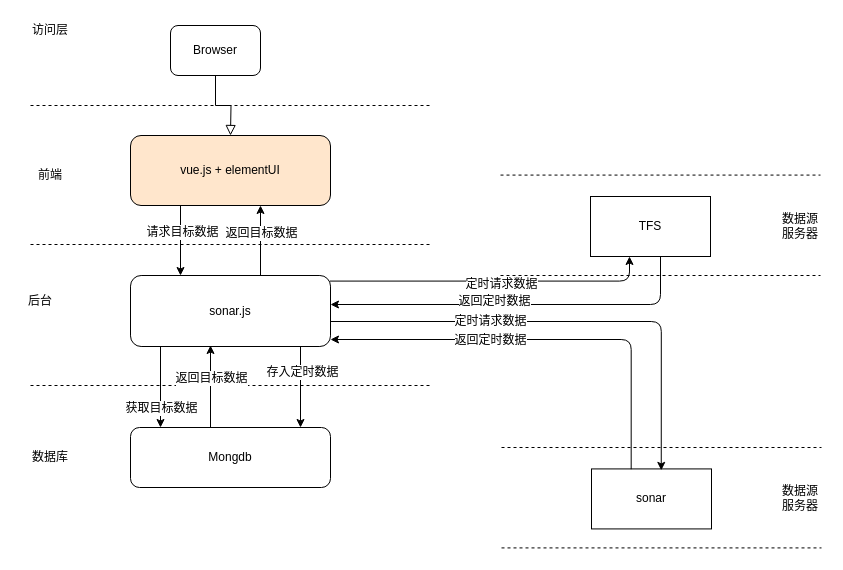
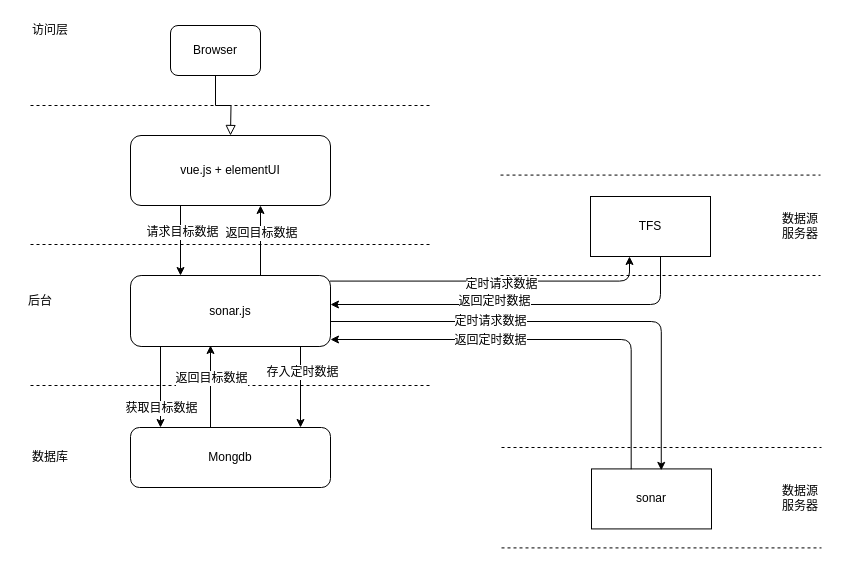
  <mxCell id="0" />
  <mxCell id="1" parent="0" />
  <mxCell id="2" value="" style="rounded=0;html=1;jettySize=auto;orthogonalLoop=1;fontSize=11;endArrow=block;endFill=0;endSize=8;strokeWidth=1;shadow=0;labelBackgroundColor=none;edgeStyle=orthogonalEdgeStyle;exitX=0.5;exitY=1;exitDx=0;exitDy=0;" parent="1" source="3" edge="1"><mxGeometry relative="1" as="geometry"><mxPoint x="230" y="55" as="sourcePoint" /><mxPoint x="230" y="135" as="targetPoint" /></mxGeometry></mxCell>
  <mxCell id="3" value="Browser" style="rounded=1;whiteSpace=wrap;html=1;fontSize=12;glass=0;strokeWidth=1;shadow=0;" parent="1" vertex="1"><mxGeometry x="170" y="25" width="90" height="50" as="geometry" /></mxCell>
  <mxCell id="4" value="" style="endArrow=classic;html=1;entryX=0.25;entryY=0;entryDx=0;entryDy=0;" edge="1" parent="1" target="7"><mxGeometry width="50" height="50" relative="1" as="geometry"><mxPoint x="180" y="205" as="sourcePoint" /><mxPoint x="230" y="275" as="targetPoint" /></mxGeometry></mxCell>
  <mxCell id="5" value="请求目标数据" style="edgeLabel;html=1;align=center;verticalAlign=middle;resizable=0;points=[];fontSize=12;" vertex="1" connectable="0" parent="4"><mxGeometry x="-0.248" y="1" relative="1" as="geometry"><mxPoint as="offset" /></mxGeometry></mxCell>
- <mxCell id="6" value="vue.js + elementUI" style="rounded=1;whiteSpace=wrap;html=1;fillColor=#ffe6cc;" vertex="1" parent="1"><mxGeometry x="130" y="135" width="200" height="70" as="geometry" /></mxCell>
+ <mxCell id="6" value="vue.js + elementUI" style="rounded=1;whiteSpace=wrap;html=1;" vertex="1" parent="1"><mxGeometry x="130" y="135" width="200" height="70" as="geometry" /></mxCell>
  <mxCell id="7" value="sonar.js" style="rounded=1;whiteSpace=wrap;html=1;" vertex="1" parent="1"><mxGeometry x="130" y="275" width="200" height="71" as="geometry" /></mxCell>
  <mxCell id="8" value="" style="endArrow=none;dashed=1;html=1;fontSize=12;" edge="1" parent="1"><mxGeometry width="50" height="50" relative="1" as="geometry"><mxPoint x="30" y="105" as="sourcePoint" /><mxPoint x="430" y="105" as="targetPoint" /></mxGeometry></mxCell>
  <mxCell id="9" value="访问层" style="text;html=1;strokeColor=none;fillColor=none;align=center;verticalAlign=middle;whiteSpace=wrap;rounded=0;fontSize=12;" vertex="1" parent="1"><mxGeometry x="30" y="20" width="40" height="20" as="geometry" /></mxCell>
  <mxCell id="10" value="" style="endArrow=none;dashed=1;html=1;fontSize=12;" edge="1" parent="1"><mxGeometry width="50" height="50" relative="1" as="geometry"><mxPoint x="30" y="244" as="sourcePoint" /><mxPoint x="430" y="244" as="targetPoint" /></mxGeometry></mxCell>
- <mxCell id="11" value="前端" style="text;html=1;strokeColor=none;fillColor=none;align=center;verticalAlign=middle;whiteSpace=wrap;rounded=0;fontSize=12;" vertex="1" parent="1"><mxGeometry x="30" y="165" width="40" height="20" as="geometry" /></mxCell>
  <mxCell id="12" value="后台" style="text;html=1;strokeColor=none;fillColor=none;align=center;verticalAlign=middle;whiteSpace=wrap;rounded=0;fontSize=12;" vertex="1" parent="1"><mxGeometry x="20" y="291" width="40" height="20" as="geometry" /></mxCell>
  <mxCell id="13" value="" style="endArrow=classic;html=1;exitX=0.5;exitY=1;exitDx=0;exitDy=0;entryX=0.5;entryY=0;entryDx=0;entryDy=0;" edge="1" parent="1"><mxGeometry width="50" height="50" relative="1" as="geometry"><mxPoint x="160" y="346" as="sourcePoint" /><mxPoint x="160" y="427" as="targetPoint" /></mxGeometry></mxCell>
  <mxCell id="14" value="获取目标数据" style="edgeLabel;html=1;align=center;verticalAlign=middle;resizable=0;points=[];fontSize=12;" vertex="1" connectable="0" parent="13"><mxGeometry x="0.51" relative="1" as="geometry"><mxPoint as="offset" /></mxGeometry></mxCell>
  <mxCell id="15" value="Mongdb" style="rounded=1;whiteSpace=wrap;html=1;" vertex="1" parent="1"><mxGeometry x="130" y="427" width="200" height="60" as="geometry" /></mxCell>
  <mxCell id="16" value="" style="endArrow=none;dashed=1;html=1;fontSize=12;" edge="1" parent="1"><mxGeometry width="50" height="50" relative="1" as="geometry"><mxPoint x="30" y="385" as="sourcePoint" /><mxPoint x="430" y="385" as="targetPoint" /></mxGeometry></mxCell>
  <mxCell id="17" value="数据库" style="text;html=1;strokeColor=none;fillColor=none;align=center;verticalAlign=middle;whiteSpace=wrap;rounded=0;fontSize=12;" vertex="1" parent="1"><mxGeometry x="30" y="447" width="40" height="20" as="geometry" /></mxCell>
  <mxCell id="18" value="TFS" style="rounded=0;whiteSpace=wrap;html=1;fontSize=12;verticalAlign=middle;align=center;horizontal=1;" vertex="1" parent="1"><mxGeometry x="590" y="196" width="120" height="60" as="geometry" /></mxCell>
  <mxCell id="19" value="" style="endArrow=none;dashed=1;html=1;fontSize=12;" edge="1" parent="1"><mxGeometry width="50" height="50" relative="1" as="geometry"><mxPoint x="500" y="174.58" as="sourcePoint" /><mxPoint x="820" y="174.58" as="targetPoint" /></mxGeometry></mxCell>
  <mxCell id="20" value="" style="endArrow=none;dashed=1;html=1;fontSize=12;" edge="1" parent="1"><mxGeometry width="50" height="50" relative="1" as="geometry"><mxPoint x="500" y="275" as="sourcePoint" /><mxPoint x="820" y="275" as="targetPoint" /></mxGeometry></mxCell>
  <mxCell id="21" value="sonar" style="rounded=0;whiteSpace=wrap;html=1;fontSize=12;verticalAlign=middle;align=center;horizontal=1;" vertex="1" parent="1"><mxGeometry x="591" y="468.42" width="120" height="60" as="geometry" /></mxCell>
  <mxCell id="22" value="" style="endArrow=none;dashed=1;html=1;fontSize=12;" edge="1" parent="1"><mxGeometry width="50" height="50" relative="1" as="geometry"><mxPoint x="501" y="447" as="sourcePoint" /><mxPoint x="821" y="447" as="targetPoint" /></mxGeometry></mxCell>
  <mxCell id="23" value="" style="endArrow=none;dashed=1;html=1;fontSize=12;" edge="1" parent="1"><mxGeometry width="50" height="50" relative="1" as="geometry"><mxPoint x="501" y="547.42" as="sourcePoint" /><mxPoint x="821" y="547.42" as="targetPoint" /></mxGeometry></mxCell>
  <mxCell id="24" value="" style="edgeStyle=segmentEdgeStyle;endArrow=classic;html=1;fontSize=12;verticalAlign=middle;exitX=0.997;exitY=0.135;exitDx=0;exitDy=0;exitPerimeter=0;" edge="1" parent="1"><mxGeometry width="50" height="50" relative="1" as="geometry"><mxPoint x="329.4" y="280.585" as="sourcePoint" /><mxPoint x="629" y="256" as="targetPoint" /></mxGeometry></mxCell>
  <mxCell id="25" value="定时请求数据" style="edgeLabel;html=1;align=center;verticalAlign=middle;resizable=0;points=[];fontSize=12;" vertex="1" connectable="0" parent="24"><mxGeometry x="0.055" y="-3" relative="1" as="geometry"><mxPoint as="offset" /></mxGeometry></mxCell>
  <mxCell id="26" value="" style="edgeStyle=segmentEdgeStyle;endArrow=classic;html=1;fontSize=12;verticalAlign=middle;" edge="1" parent="1" target="7"><mxGeometry width="50" height="50" relative="1" as="geometry"><mxPoint x="660" y="256" as="sourcePoint" /><mxPoint x="332" y="304" as="targetPoint" /><Array as="points"><mxPoint x="660" y="304" /></Array></mxGeometry></mxCell>
  <mxCell id="27" value="返回定时数据" style="edgeLabel;html=1;align=center;verticalAlign=middle;resizable=0;points=[];fontSize=12;" vertex="1" connectable="0" parent="26"><mxGeometry x="0.137" y="-1" relative="1" as="geometry"><mxPoint y="-3" as="offset" /></mxGeometry></mxCell>
  <mxCell id="28" value="" style="edgeStyle=segmentEdgeStyle;endArrow=classic;html=1;fontSize=12;verticalAlign=middle;entryX=0.698;entryY=0.024;entryDx=0;entryDy=0;entryPerimeter=0;" edge="1" parent="1"><mxGeometry width="50" height="50" relative="1" as="geometry"><mxPoint x="330" y="321" as="sourcePoint" /><mxPoint x="660.76" y="469.86" as="targetPoint" /><Array as="points"><mxPoint x="661" y="321" /></Array></mxGeometry></mxCell>
  <mxCell id="29" value="定时请求数据" style="edgeLabel;html=1;align=center;verticalAlign=middle;resizable=0;points=[];fontSize=12;" vertex="1" connectable="0" parent="28"><mxGeometry x="-0.336" y="1" relative="1" as="geometry"><mxPoint as="offset" /></mxGeometry></mxCell>
  <mxCell id="30" value="" style="edgeStyle=segmentEdgeStyle;endArrow=classic;html=1;fontSize=12;verticalAlign=middle;exitX=0.364;exitY=0.005;exitDx=0;exitDy=0;exitPerimeter=0;" edge="1" parent="1"><mxGeometry width="50" height="50" relative="1" as="geometry"><mxPoint x="630.68" y="468.72" as="sourcePoint" /><mxPoint x="330" y="339" as="targetPoint" /><Array as="points"><mxPoint x="631" y="339" /></Array></mxGeometry></mxCell>
  <mxCell id="31" value="返回定时数据" style="edgeLabel;html=1;align=center;verticalAlign=middle;resizable=0;points=[];fontSize=12;" vertex="1" connectable="0" parent="30"><mxGeometry x="0.26" relative="1" as="geometry"><mxPoint as="offset" /></mxGeometry></mxCell>
  <mxCell id="32" value="" style="endArrow=classic;html=1;exitX=0.5;exitY=1;exitDx=0;exitDy=0;entryX=0.5;entryY=0;entryDx=0;entryDy=0;" edge="1" parent="1"><mxGeometry width="50" height="50" relative="1" as="geometry"><mxPoint x="300" y="346" as="sourcePoint" /><mxPoint x="300" y="427" as="targetPoint" /></mxGeometry></mxCell>
  <mxCell id="33" value="存入定时数据" style="edgeLabel;html=1;align=center;verticalAlign=middle;resizable=0;points=[];fontSize=12;" vertex="1" connectable="0" parent="32"><mxGeometry x="-0.374" y="1" relative="1" as="geometry"><mxPoint as="offset" /></mxGeometry></mxCell>
  <mxCell id="34" value="数据源服务器" style="text;html=1;strokeColor=none;fillColor=none;align=center;verticalAlign=middle;whiteSpace=wrap;rounded=0;fontSize=12;" vertex="1" parent="1"><mxGeometry x="780" y="216" width="40" height="20" as="geometry" /></mxCell>
  <mxCell id="35" value="" style="endArrow=classic;html=1;exitX=0.5;exitY=1;exitDx=0;exitDy=0;entryX=0.4;entryY=0.986;entryDx=0;entryDy=0;entryPerimeter=0;" edge="1" parent="1" target="7"><mxGeometry width="50" height="50" relative="1" as="geometry"><mxPoint x="210" y="427" as="sourcePoint" /><mxPoint x="210" y="508" as="targetPoint" /></mxGeometry></mxCell>
  <mxCell id="36" value="返回目标数据" style="edgeLabel;html=1;align=center;verticalAlign=middle;resizable=0;points=[];fontSize=12;" vertex="1" connectable="0" parent="35"><mxGeometry x="0.215" relative="1" as="geometry"><mxPoint as="offset" /></mxGeometry></mxCell>
  <mxCell id="37" value="数据源服务器" style="text;html=1;strokeColor=none;fillColor=none;align=center;verticalAlign=middle;whiteSpace=wrap;rounded=0;fontSize=12;" vertex="1" parent="1"><mxGeometry x="780" y="488.42" width="40" height="20" as="geometry" /></mxCell>
  <mxCell id="38" value="" style="endArrow=classic;html=1;entryX=0.4;entryY=0.986;entryDx=0;entryDy=0;entryPerimeter=0;" edge="1" parent="1"><mxGeometry width="50" height="50" relative="1" as="geometry"><mxPoint x="260" y="275" as="sourcePoint" /><mxPoint x="260" y="204.996" as="targetPoint" /></mxGeometry></mxCell>
  <mxCell id="39" value="返回目标数据" style="edgeLabel;html=1;align=center;verticalAlign=middle;resizable=0;points=[];fontSize=12;" vertex="1" connectable="0" parent="38"><mxGeometry x="0.215" relative="1" as="geometry"><mxPoint as="offset" /></mxGeometry></mxCell>
